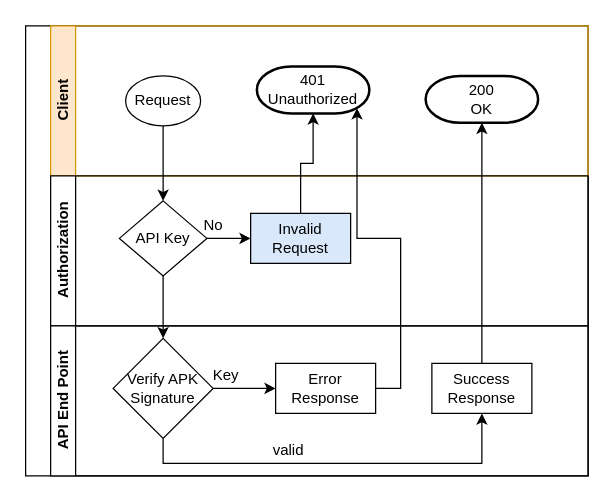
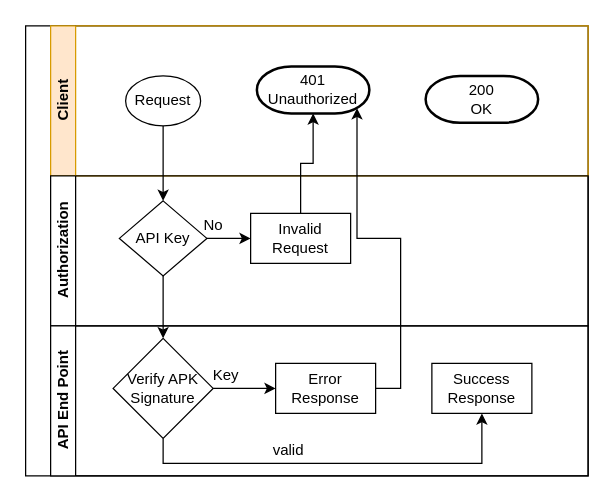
  <mxCell id="0" />
  <mxCell id="1" parent="0" />
  <mxCell id="2" value="" style="swimlane;html=1;childLayout=stackLayout;resizeParent=1;resizeParentMax=0;horizontal=0;startSize=20;horizontalStack=0;movable=1;resizable=1;rotatable=1;deletable=1;editable=1;connectable=1;" parent="1" vertex="1"><mxGeometry x="20" y="20" width="450" height="360" as="geometry"><mxRectangle x="120" y="120" width="40" height="60" as="alternateBounds" /></mxGeometry></mxCell>
  <mxCell id="3" value="Client" style="swimlane;html=1;startSize=20;horizontal=0;fillColor=#ffe6cc;strokeColor=#d79b00;fontFamily=Helvetica;" parent="2" vertex="1"><mxGeometry x="20" width="430" height="120" as="geometry" /></mxCell>
  <mxCell id="4" value="Request" style="ellipse;whiteSpace=wrap;html=1;" parent="3" vertex="1"><mxGeometry x="60" y="40" width="60" height="40" as="geometry" /></mxCell>
  <mxCell id="5" value="401 Unauthorized" style="strokeWidth=2;html=1;shape=mxgraph.flowchart.terminator;whiteSpace=wrap;fontFamily=Helvetica;" vertex="1" parent="3"><mxGeometry x="165" y="32.5" width="90" height="37.5" as="geometry" /></mxCell>
  <mxCell id="6" value="200&lt;br&gt;OK" style="strokeWidth=2;html=1;shape=mxgraph.flowchart.terminator;whiteSpace=wrap;fontFamily=Helvetica;" vertex="1" parent="3"><mxGeometry x="300" y="40" width="90" height="37.5" as="geometry" /></mxCell>
  <mxCell id="7" value="Authorization" style="swimlane;html=1;startSize=20;horizontal=0;" parent="2" vertex="1"><mxGeometry x="20" y="120" width="430" height="120" as="geometry" /></mxCell>
  <mxCell id="8" style="edgeStyle=orthogonalEdgeStyle;rounded=0;orthogonalLoop=1;jettySize=auto;html=1;exitX=1;exitY=0.5;exitDx=0;exitDy=0;fontFamily=Helvetica;" edge="1" parent="7" source="9" target="10"><mxGeometry relative="1" as="geometry" /></mxCell>
  <mxCell id="9" value="API Key" style="rhombus;whiteSpace=wrap;html=1;fontFamily=Helvetica;fontSize=12;fontColor=#000000;align=center;" parent="7" vertex="1"><mxGeometry x="55" y="20" width="70" height="60" as="geometry" /></mxCell>
- <mxCell id="10" value="Invalid Request" style="rounded=0;whiteSpace=wrap;html=1;fontFamily=Helvetica;fontSize=12;fontColor=#000000;align=center;fillColor=#dae8fc;" parent="7" vertex="1"><mxGeometry x="160" y="30" width="80" height="40" as="geometry" /></mxCell>
+ <mxCell id="10" value="Invalid Request" style="rounded=0;whiteSpace=wrap;html=1;fontFamily=Helvetica;fontSize=12;fontColor=#000000;align=center;" parent="7" vertex="1"><mxGeometry x="160" y="30" width="80" height="40" as="geometry" /></mxCell>
  <mxCell id="11" value="API End Point" style="swimlane;html=1;startSize=20;horizontal=0;" parent="2" vertex="1"><mxGeometry x="20" y="240" width="430" height="120" as="geometry" /></mxCell>
  <mxCell id="12" value="Error Response" style="rounded=0;whiteSpace=wrap;html=1;fontFamily=Helvetica;fontSize=12;fontColor=#000000;align=center;" parent="11" vertex="1"><mxGeometry x="180" y="30" width="80" height="40" as="geometry" /></mxCell>
  <mxCell id="13" style="edgeStyle=orthogonalEdgeStyle;rounded=0;orthogonalLoop=1;jettySize=auto;html=1;exitX=1;exitY=0.5;exitDx=0;exitDy=0;entryX=0;entryY=0.5;entryDx=0;entryDy=0;fontFamily=Helvetica;" edge="1" parent="11" source="15" target="12"><mxGeometry relative="1" as="geometry" /></mxCell>
  <mxCell id="14" style="edgeStyle=orthogonalEdgeStyle;rounded=0;orthogonalLoop=1;jettySize=auto;html=1;exitX=0.5;exitY=1;exitDx=0;exitDy=0;entryX=0.5;entryY=1;entryDx=0;entryDy=0;fontFamily=Helvetica;" edge="1" parent="11" source="15" target="16"><mxGeometry relative="1" as="geometry" /></mxCell>
  <mxCell id="15" value="Verify APK&lt;br&gt;Signature" style="rhombus;whiteSpace=wrap;html=1;fontFamily=Helvetica;" vertex="1" parent="11"><mxGeometry x="50" y="10" width="80" height="80" as="geometry" /></mxCell>
  <mxCell id="16" value="Success Response" style="rounded=0;whiteSpace=wrap;html=1;fontFamily=Helvetica;fontSize=12;fontColor=#000000;align=center;" vertex="1" parent="11"><mxGeometry x="305" y="30" width="80" height="40" as="geometry" /></mxCell>
  <mxCell id="17" style="edgeStyle=orthogonalEdgeStyle;rounded=0;orthogonalLoop=1;jettySize=auto;html=1;fontFamily=Helvetica;" edge="1" parent="2" source="4" target="9"><mxGeometry relative="1" as="geometry" /></mxCell>
  <mxCell id="18" style="edgeStyle=orthogonalEdgeStyle;rounded=0;orthogonalLoop=1;jettySize=auto;html=1;exitX=0.5;exitY=0;exitDx=0;exitDy=0;entryX=0.5;entryY=1;entryDx=0;entryDy=0;entryPerimeter=0;fontFamily=Helvetica;" edge="1" parent="2" source="10" target="5"><mxGeometry relative="1" as="geometry" /></mxCell>
  <mxCell id="19" style="edgeStyle=orthogonalEdgeStyle;rounded=0;orthogonalLoop=1;jettySize=auto;html=1;exitX=0.5;exitY=1;exitDx=0;exitDy=0;entryX=0.5;entryY=0;entryDx=0;entryDy=0;fontFamily=Helvetica;" edge="1" parent="2" source="9" target="15"><mxGeometry relative="1" as="geometry" /></mxCell>
  <mxCell id="20" style="edgeStyle=orthogonalEdgeStyle;rounded=0;orthogonalLoop=1;jettySize=auto;html=1;exitX=1;exitY=0.5;exitDx=0;exitDy=0;fontFamily=Helvetica;entryX=0.89;entryY=0.89;entryDx=0;entryDy=0;entryPerimeter=0;" edge="1" parent="2" source="12" target="5"><mxGeometry relative="1" as="geometry"><mxPoint x="250" y="80" as="targetPoint" /></mxGeometry></mxCell>
- <mxCell id="21" style="edgeStyle=orthogonalEdgeStyle;rounded=0;orthogonalLoop=1;jettySize=auto;html=1;exitX=0.5;exitY=0;exitDx=0;exitDy=0;fontFamily=Helvetica;" edge="1" parent="2" source="16" target="6"><mxGeometry relative="1" as="geometry" /></mxCell>
  <mxCell id="22" value="No" style="text;html=1;align=center;verticalAlign=middle;resizable=0;points=[];autosize=1;strokeColor=none;fillColor=none;fontFamily=Helvetica;" vertex="1" parent="1"><mxGeometry x="150" y="165" width="40" height="30" as="geometry" /></mxCell>
  <mxCell id="23" value="Key" style="text;html=1;align=center;verticalAlign=middle;resizable=0;points=[];autosize=1;strokeColor=none;fillColor=none;fontFamily=Helvetica;" vertex="1" parent="1"><mxGeometry x="150" y="285" width="60" height="30" as="geometry" /></mxCell>
  <mxCell id="24" value="valid" style="text;html=1;align=center;verticalAlign=middle;resizable=0;points=[];autosize=1;strokeColor=none;fillColor=none;fontFamily=Helvetica;" vertex="1" parent="1"><mxGeometry x="205" y="345" width="50" height="30" as="geometry" /></mxCell>
